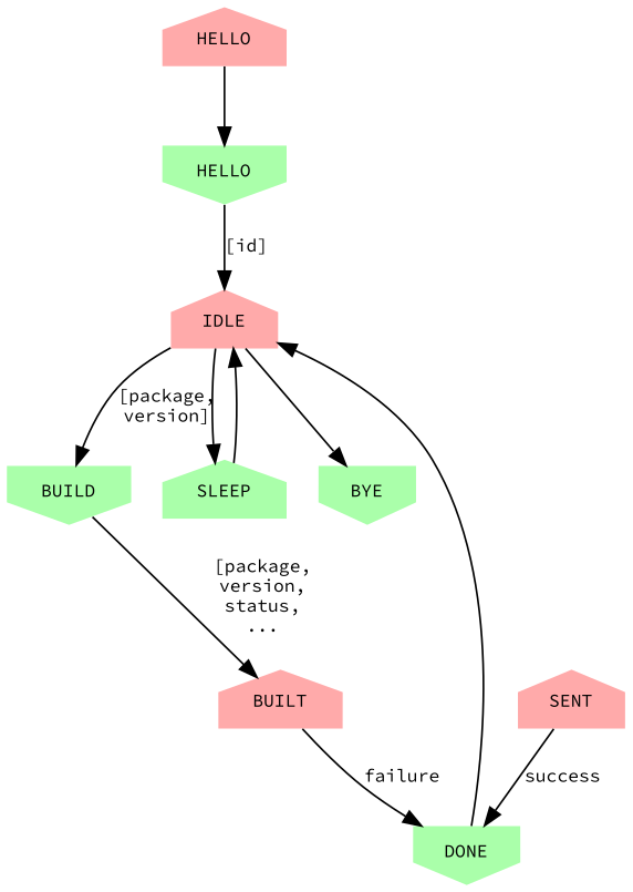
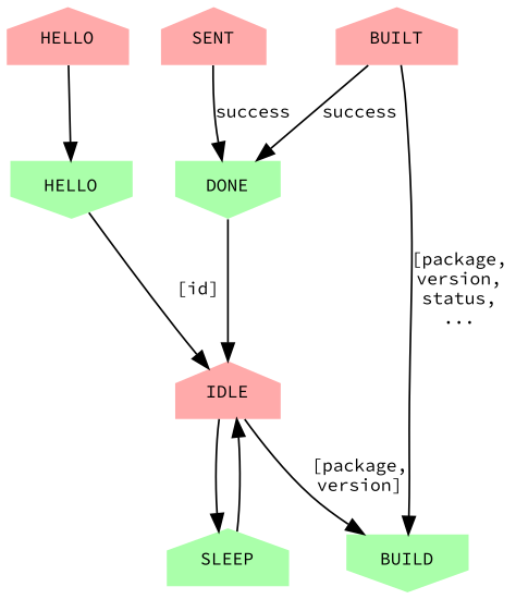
  digraph {
    fontname="Source Code Pro"
    node [fillcolor="#aaffaa" fontname="Source Code Pro" fontsize=10 penwidth=0 shape=house style=filled]
    edge [fontname="Source Code Pro" fontsize=10]
    n1 [fillcolor="#ffaaaa" label=HELLO]
    n2 [label=HELLO shape=invhouse]
    IDLE [fillcolor="#ffaaaa"]
    BUILD [shape=invhouse]
    SLEEP
-   BYE [shape=invhouse]
    BUILT [fillcolor="#ffaaaa"]
    DONE [shape=invhouse]
    SENT [fillcolor="#ffaaaa"]
    n1 -> n2
    n2 -> IDLE [label="[id]"]
    IDLE -> BUILD [label="[package,\nversion]"]
    IDLE -> SLEEP
-   IDLE -> BYE
-   BUILD -> BUILT [label="[package,\nversion,\nstatus,\n..."]
+   BUILT -> BUILD [label="[package,\nversion,\nstatus,\n..."]
    SLEEP -> IDLE
-   BUILT -> DONE [label=failure]
+   BUILT -> DONE [label=success]
    DONE -> IDLE
    SENT -> DONE [label=success]
  }
